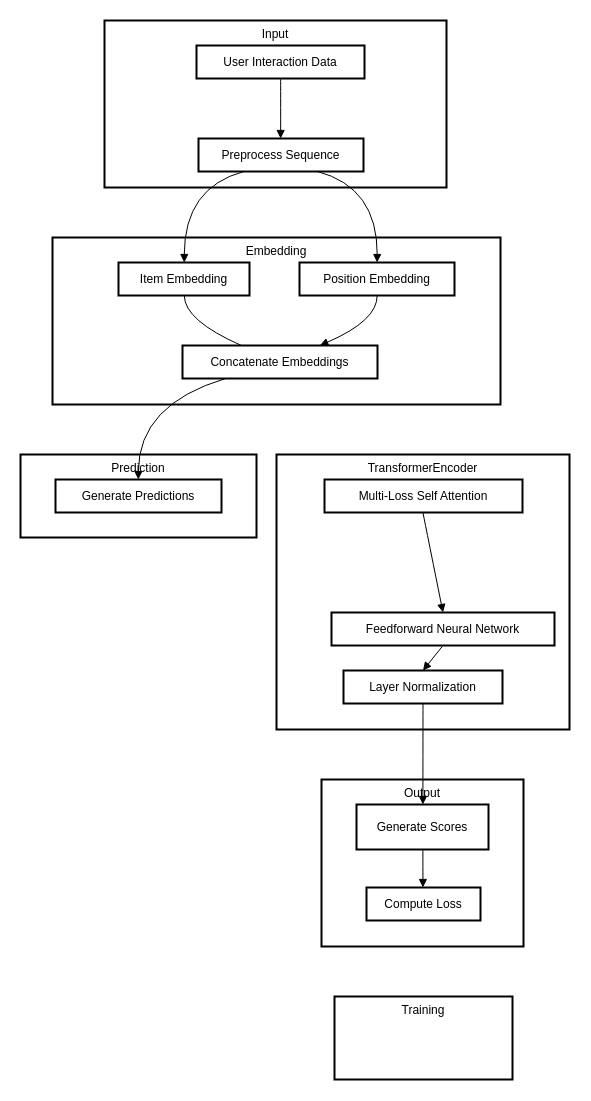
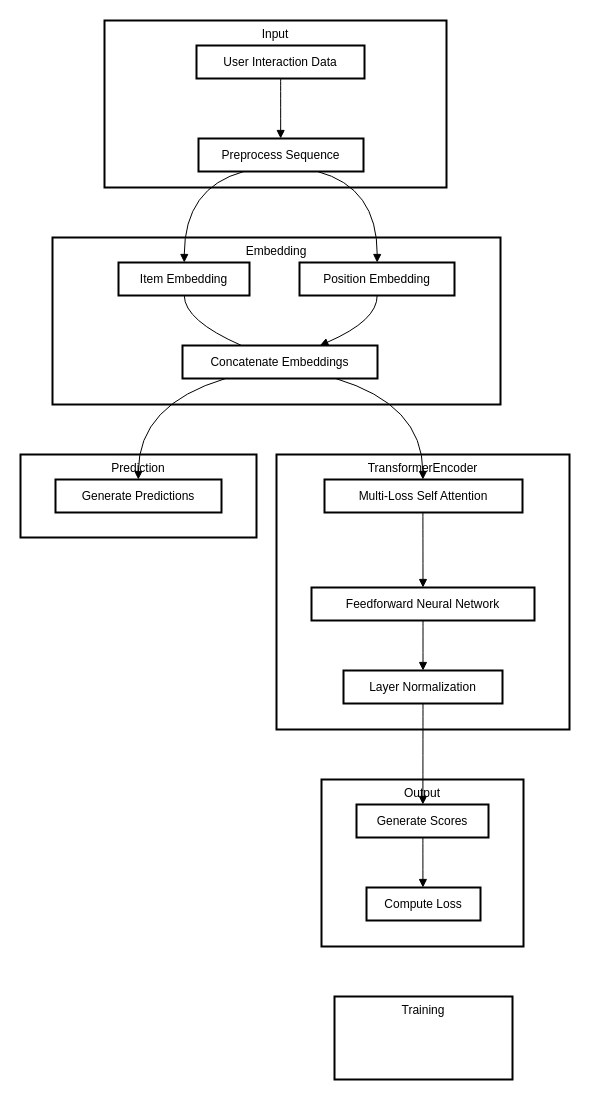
  <mxCell id="0" />
  <mxCell id="1" parent="0" />
  <mxCell id="2" value="Prediction" style="whiteSpace=wrap;strokeWidth=2;verticalAlign=top;" vertex="1" parent="1"><mxGeometry x="20" y="454" width="236" height="83" as="geometry" /></mxCell>
  <mxCell id="3" value="Generate Predictions" style="whiteSpace=wrap;strokeWidth=2;" vertex="1" parent="1"><mxGeometry x="55" y="479" width="166" height="33" as="geometry" /></mxCell>
  <mxCell id="4" value="Training" style="whiteSpace=wrap;strokeWidth=2;verticalAlign=top;" vertex="1" parent="1"><mxGeometry x="334" y="996" width="178" height="83" as="geometry" /></mxCell>
  <mxCell id="5" value="Output" style="whiteSpace=wrap;strokeWidth=2;verticalAlign=top;" vertex="1" parent="1"><mxGeometry x="321" y="779" width="202" height="167" as="geometry" /></mxCell>
- <mxCell id="6" value="Generate Scores" style="whiteSpace=wrap;strokeWidth=2;" vertex="1" parent="1"><mxGeometry x="356" y="804" width="132" height="45" as="geometry" /></mxCell>
+ <mxCell id="6" value="Generate Scores" style="whiteSpace=wrap;strokeWidth=2;" vertex="1" parent="1"><mxGeometry x="356" y="804" width="132" height="33" as="geometry" /></mxCell>
  <mxCell id="7" value="Compute Loss" style="whiteSpace=wrap;strokeWidth=2;" vertex="1" parent="1"><mxGeometry x="366" y="887" width="114" height="33" as="geometry" /></mxCell>
  <mxCell id="8" value="TransformerEncoder" style="whiteSpace=wrap;strokeWidth=2;verticalAlign=top;" vertex="1" parent="1"><mxGeometry x="276" y="454" width="293" height="275" as="geometry" /></mxCell>
  <mxCell id="9" value="Multi-Loss Self Attention" style="whiteSpace=wrap;strokeWidth=2;" vertex="1" parent="1"><mxGeometry x="324" y="479" width="198" height="33" as="geometry" /></mxCell>
- <mxCell id="10" value="Feedforward Neural Network" style="whiteSpace=wrap;strokeWidth=2;" vertex="1" parent="1"><mxGeometry x="331" y="612" width="223" height="33" as="geometry" /></mxCell>
+ <mxCell id="10" value="Feedforward Neural Network" style="whiteSpace=wrap;strokeWidth=2;" vertex="1" parent="1"><mxGeometry x="311" y="587" width="223" height="33" as="geometry" /></mxCell>
  <mxCell id="11" value="Layer Normalization" style="whiteSpace=wrap;strokeWidth=2;" vertex="1" parent="1"><mxGeometry x="343" y="670" width="159" height="33" as="geometry" /></mxCell>
  <mxCell id="12" value="Embedding" style="whiteSpace=wrap;strokeWidth=2;verticalAlign=top;" vertex="1" parent="1"><mxGeometry x="52" y="237" width="448" height="167" as="geometry" /></mxCell>
  <mxCell id="13" value="Item Embedding" style="whiteSpace=wrap;strokeWidth=2;" vertex="1" parent="1"><mxGeometry x="118" y="262" width="131" height="33" as="geometry" /></mxCell>
  <mxCell id="14" value="Position Embedding" style="whiteSpace=wrap;strokeWidth=2;" vertex="1" parent="1"><mxGeometry x="299" y="262" width="155" height="33" as="geometry" /></mxCell>
  <mxCell id="15" value="Concatenate Embeddings" style="whiteSpace=wrap;strokeWidth=2;" vertex="1" parent="1"><mxGeometry x="182" y="345" width="195" height="33" as="geometry" /></mxCell>
  <mxCell id="16" value="Input" style="whiteSpace=wrap;strokeWidth=2;verticalAlign=top;" vertex="1" parent="1"><mxGeometry x="104" y="20" width="342" height="167" as="geometry" /></mxCell>
  <mxCell id="17" value="User Interaction Data" style="whiteSpace=wrap;strokeWidth=2;" vertex="1" parent="1"><mxGeometry x="196" y="45" width="168" height="33" as="geometry" /></mxCell>
  <mxCell id="18" value="Preprocess Sequence" style="whiteSpace=wrap;strokeWidth=2;" vertex="1" parent="1"><mxGeometry x="198" y="138" width="165" height="33" as="geometry" /></mxCell>
  <mxCell id="19" value="" style="curved=1;startArrow=none;endArrow=block;exitX=0.501;exitY=1.012;entryX=0.498;entryY=0.012;rounded=0;" edge="1" parent="1" source="17" target="18"><mxGeometry relative="1" as="geometry"><Array as="points" /></mxGeometry></mxCell>
  <mxCell id="20" value="" style="curved=1;startArrow=none;endArrow=block;exitX=0.264;exitY=1.024;entryX=0.502;entryY=-0.006;rounded=0;" edge="1" parent="1" source="18" target="13"><mxGeometry relative="1" as="geometry"><Array as="points"><mxPoint x="184" y="187" /></Array></mxGeometry></mxCell>
  <mxCell id="21" value="" style="curved=1;startArrow=none;endArrow=block;exitX=0.732;exitY=1.024;entryX=0.501;entryY=-0.006;rounded=0;" edge="1" parent="1" source="18" target="14"><mxGeometry relative="1" as="geometry"><Array as="points"><mxPoint x="377" y="187" /></Array></mxGeometry></mxCell>
  <mxCell id="22" value="" style="curved=1;startArrow=none;endArrow=none;exitX=0.502;exitY=1.006;entryX=0.305;entryY=0.006;rounded=0;" edge="1" parent="1" source="13" target="15"><mxGeometry relative="1" as="geometry"><Array as="points"><mxPoint x="184" y="320" /></Array></mxGeometry></mxCell>
  <mxCell id="23" value="" style="curved=1;startArrow=none;endArrow=block;exitX=0.501;exitY=1.006;entryX=0.702;entryY=0.006;rounded=0;" edge="1" parent="1" source="14" target="15"><mxGeometry relative="1" as="geometry"><Array as="points"><mxPoint x="377" y="320" /></Array></mxGeometry></mxCell>
+ <mxCell id="24" value="" style="curved=1;startArrow=none;endArrow=block;exitX=0.796;exitY=1.018;entryX=0.497;entryY=-0.012;rounded=0;" edge="1" parent="1" source="15" target="9"><mxGeometry relative="1" as="geometry"><Array as="points"><mxPoint x="422" y="404" /></Array></mxGeometry></mxCell>
  <mxCell id="25" value="" style="curved=1;startArrow=none;endArrow=block;exitX=0.497;exitY=1.0;entryX=0.5;entryY=2.312e-7;rounded=0;" edge="1" parent="1" source="9" target="10"><mxGeometry relative="1" as="geometry"><Array as="points" /></mxGeometry></mxCell>
  <mxCell id="26" value="" style="curved=1;startArrow=none;endArrow=block;exitX=0.5;exitY=1.012;entryX=0.5;entryY=0.012;rounded=0;" edge="1" parent="1" source="10" target="11"><mxGeometry relative="1" as="geometry"><Array as="points" /></mxGeometry></mxCell>
  <mxCell id="27" value="" style="curved=1;startArrow=none;endArrow=block;exitX=0.5;exitY=1.024;entryX=0.503;entryY=-0.006;rounded=0;" edge="1" parent="1" source="11" target="6"><mxGeometry relative="1" as="geometry"><Array as="points" /></mxGeometry></mxCell>
  <mxCell id="28" value="" style="curved=1;startArrow=none;endArrow=block;exitX=0.503;exitY=1.006;entryX=0.495;entryY=0.006;rounded=0;" edge="1" parent="1" source="6" target="7"><mxGeometry relative="1" as="geometry"><Array as="points" /></mxGeometry></mxCell>
  <mxCell id="29" value="" style="curved=1;startArrow=none;endArrow=block;exitX=0.211;exitY=1.018;entryX=0.499;entryY=-0.012;rounded=0;" edge="1" parent="1" source="15" target="3"><mxGeometry relative="1" as="geometry"><Array as="points"><mxPoint x="138" y="404" /></Array></mxGeometry></mxCell>
